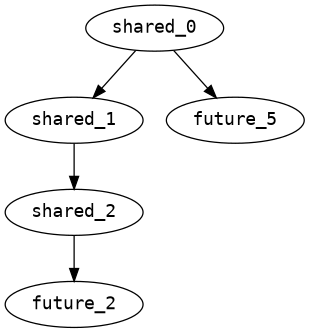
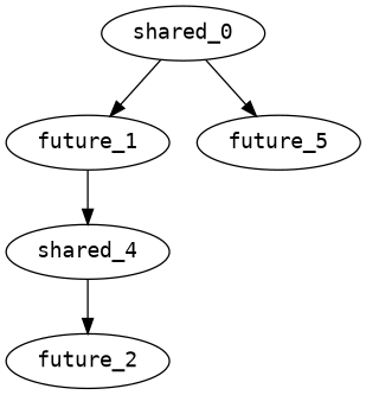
  digraph {
    fontname="DejaVu Sans Mono"
    node [fontname="DejaVu Sans Mono"]
    edge [fontname="DejaVu Sans Mono"]
    shared_0
-   shared_1
+   shared_1 [label=future_1]
    n3 [label=future_5]
-   shared_2
+   shared_2 [label=shared_4]
    future_2
    shared_0 -> shared_1
    shared_0 -> n3
    shared_1 -> shared_2
    shared_2 -> future_2
  }
